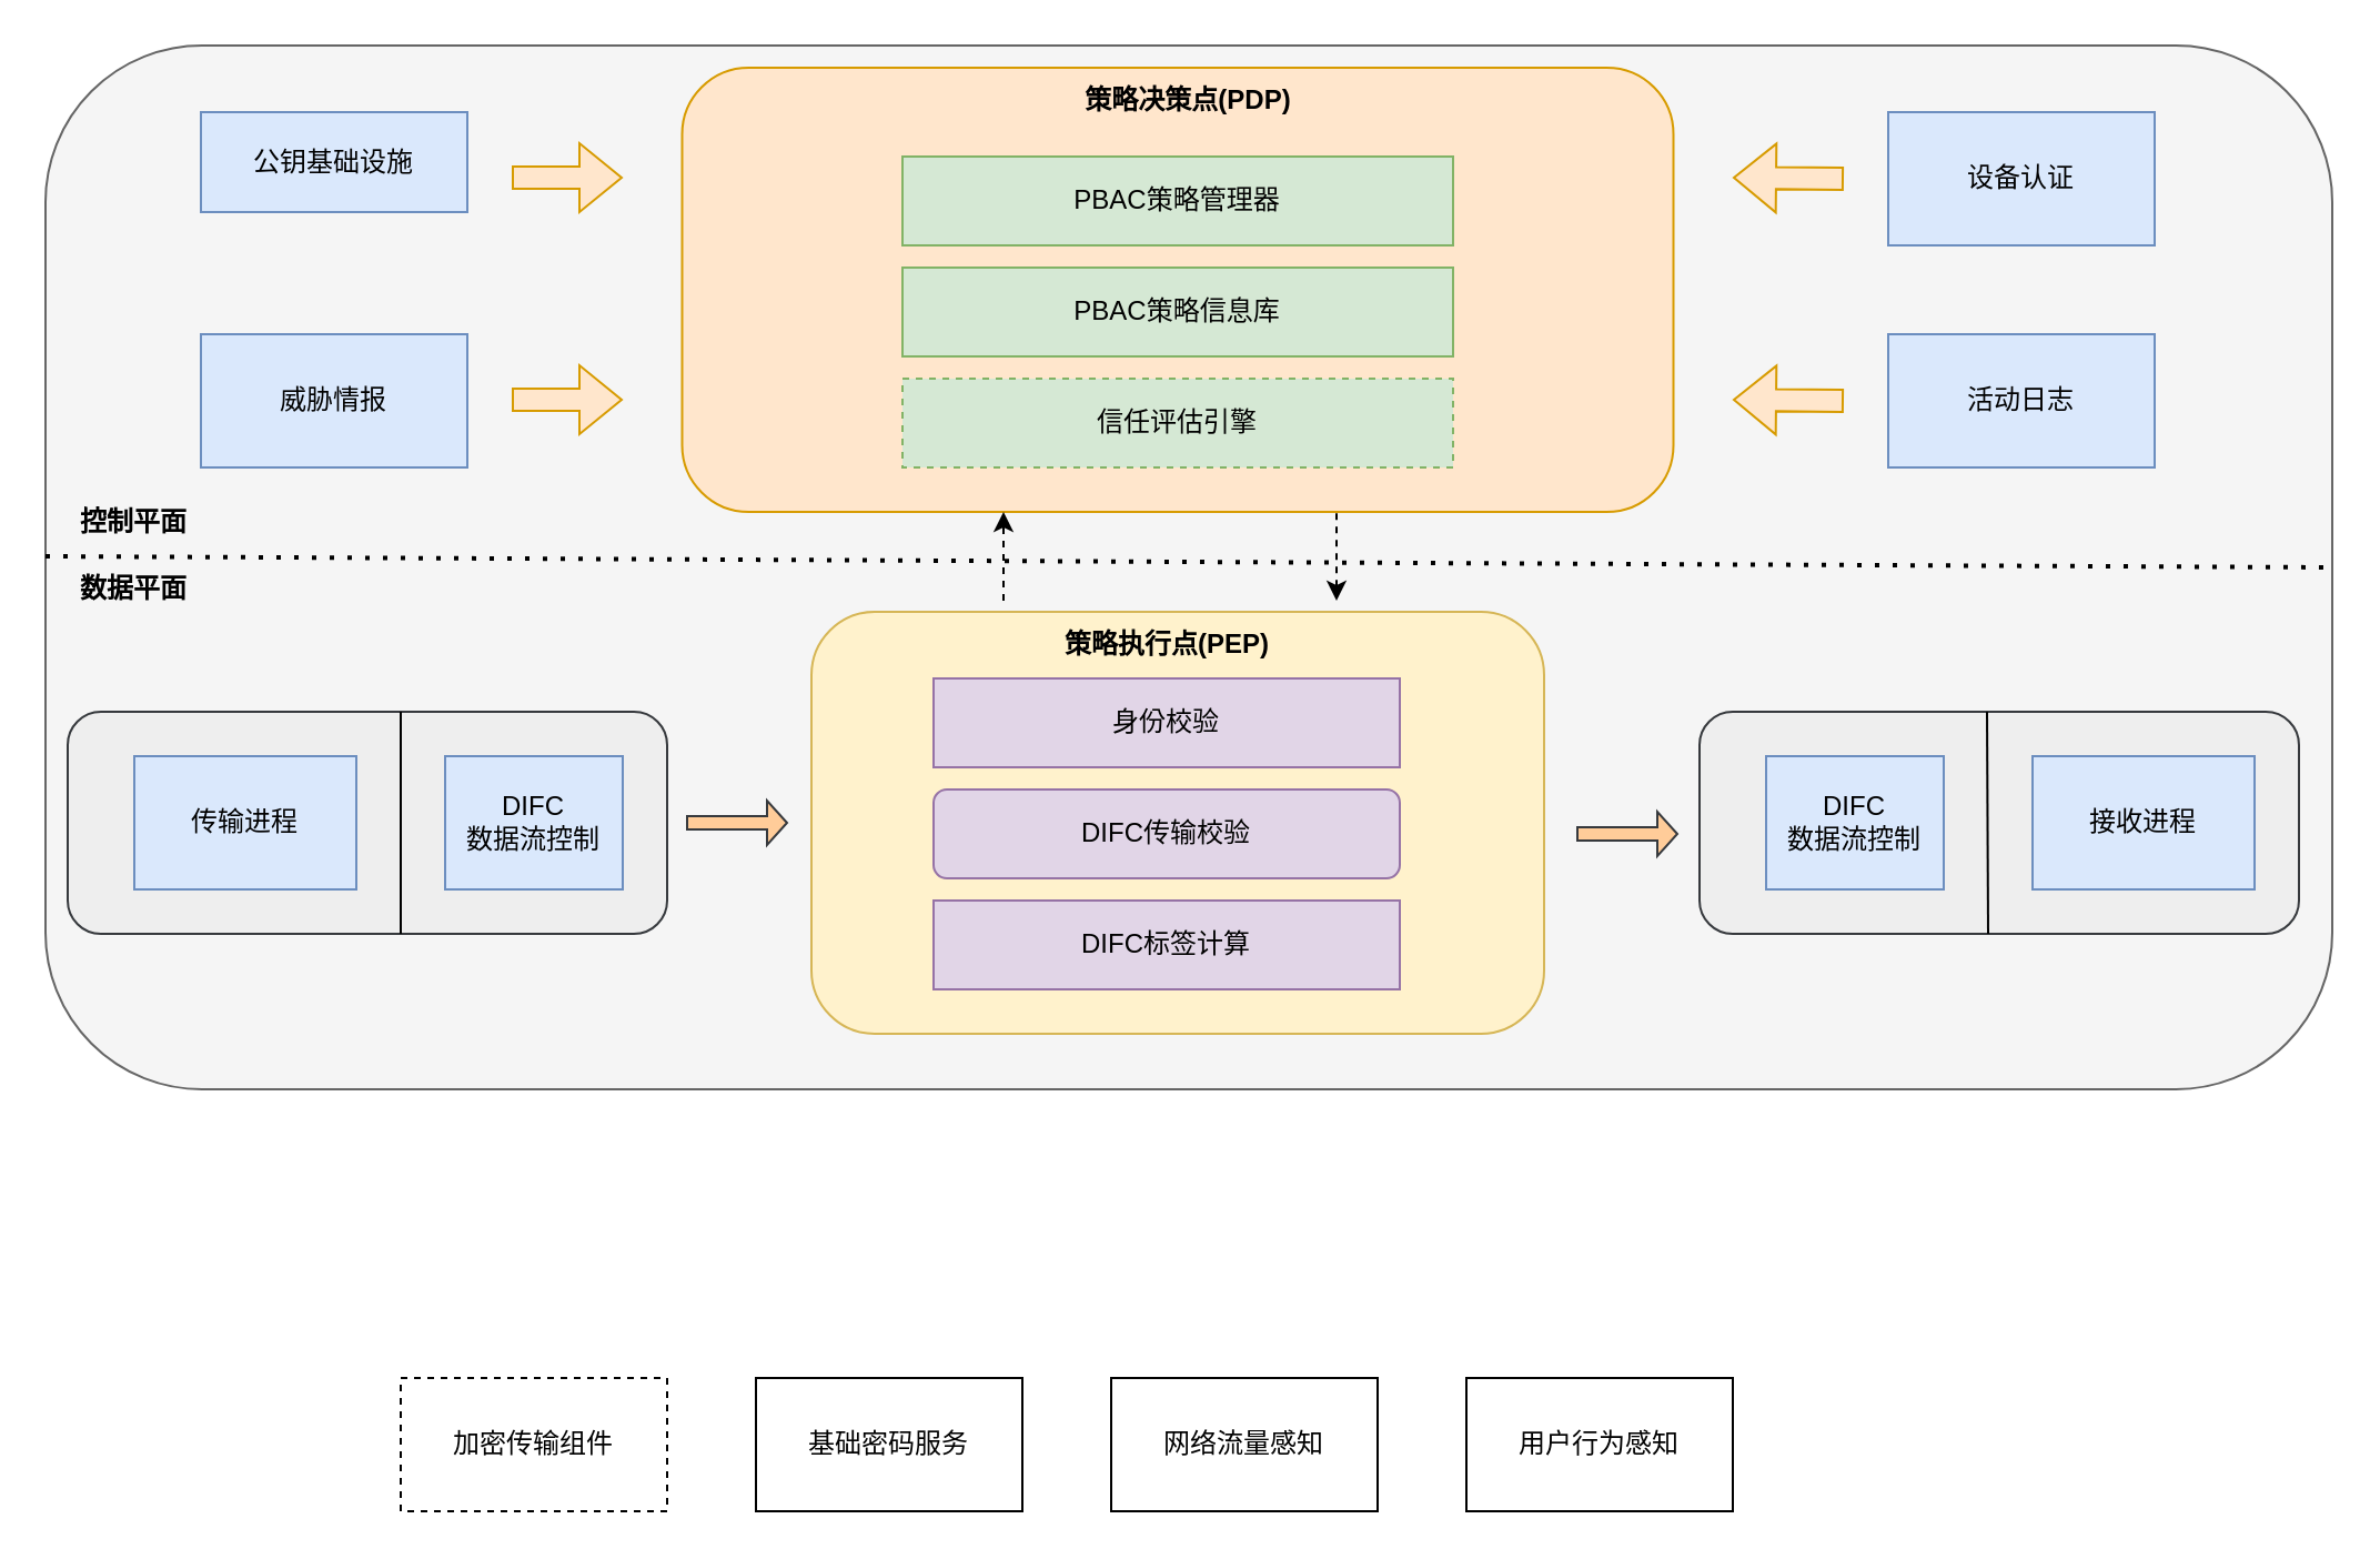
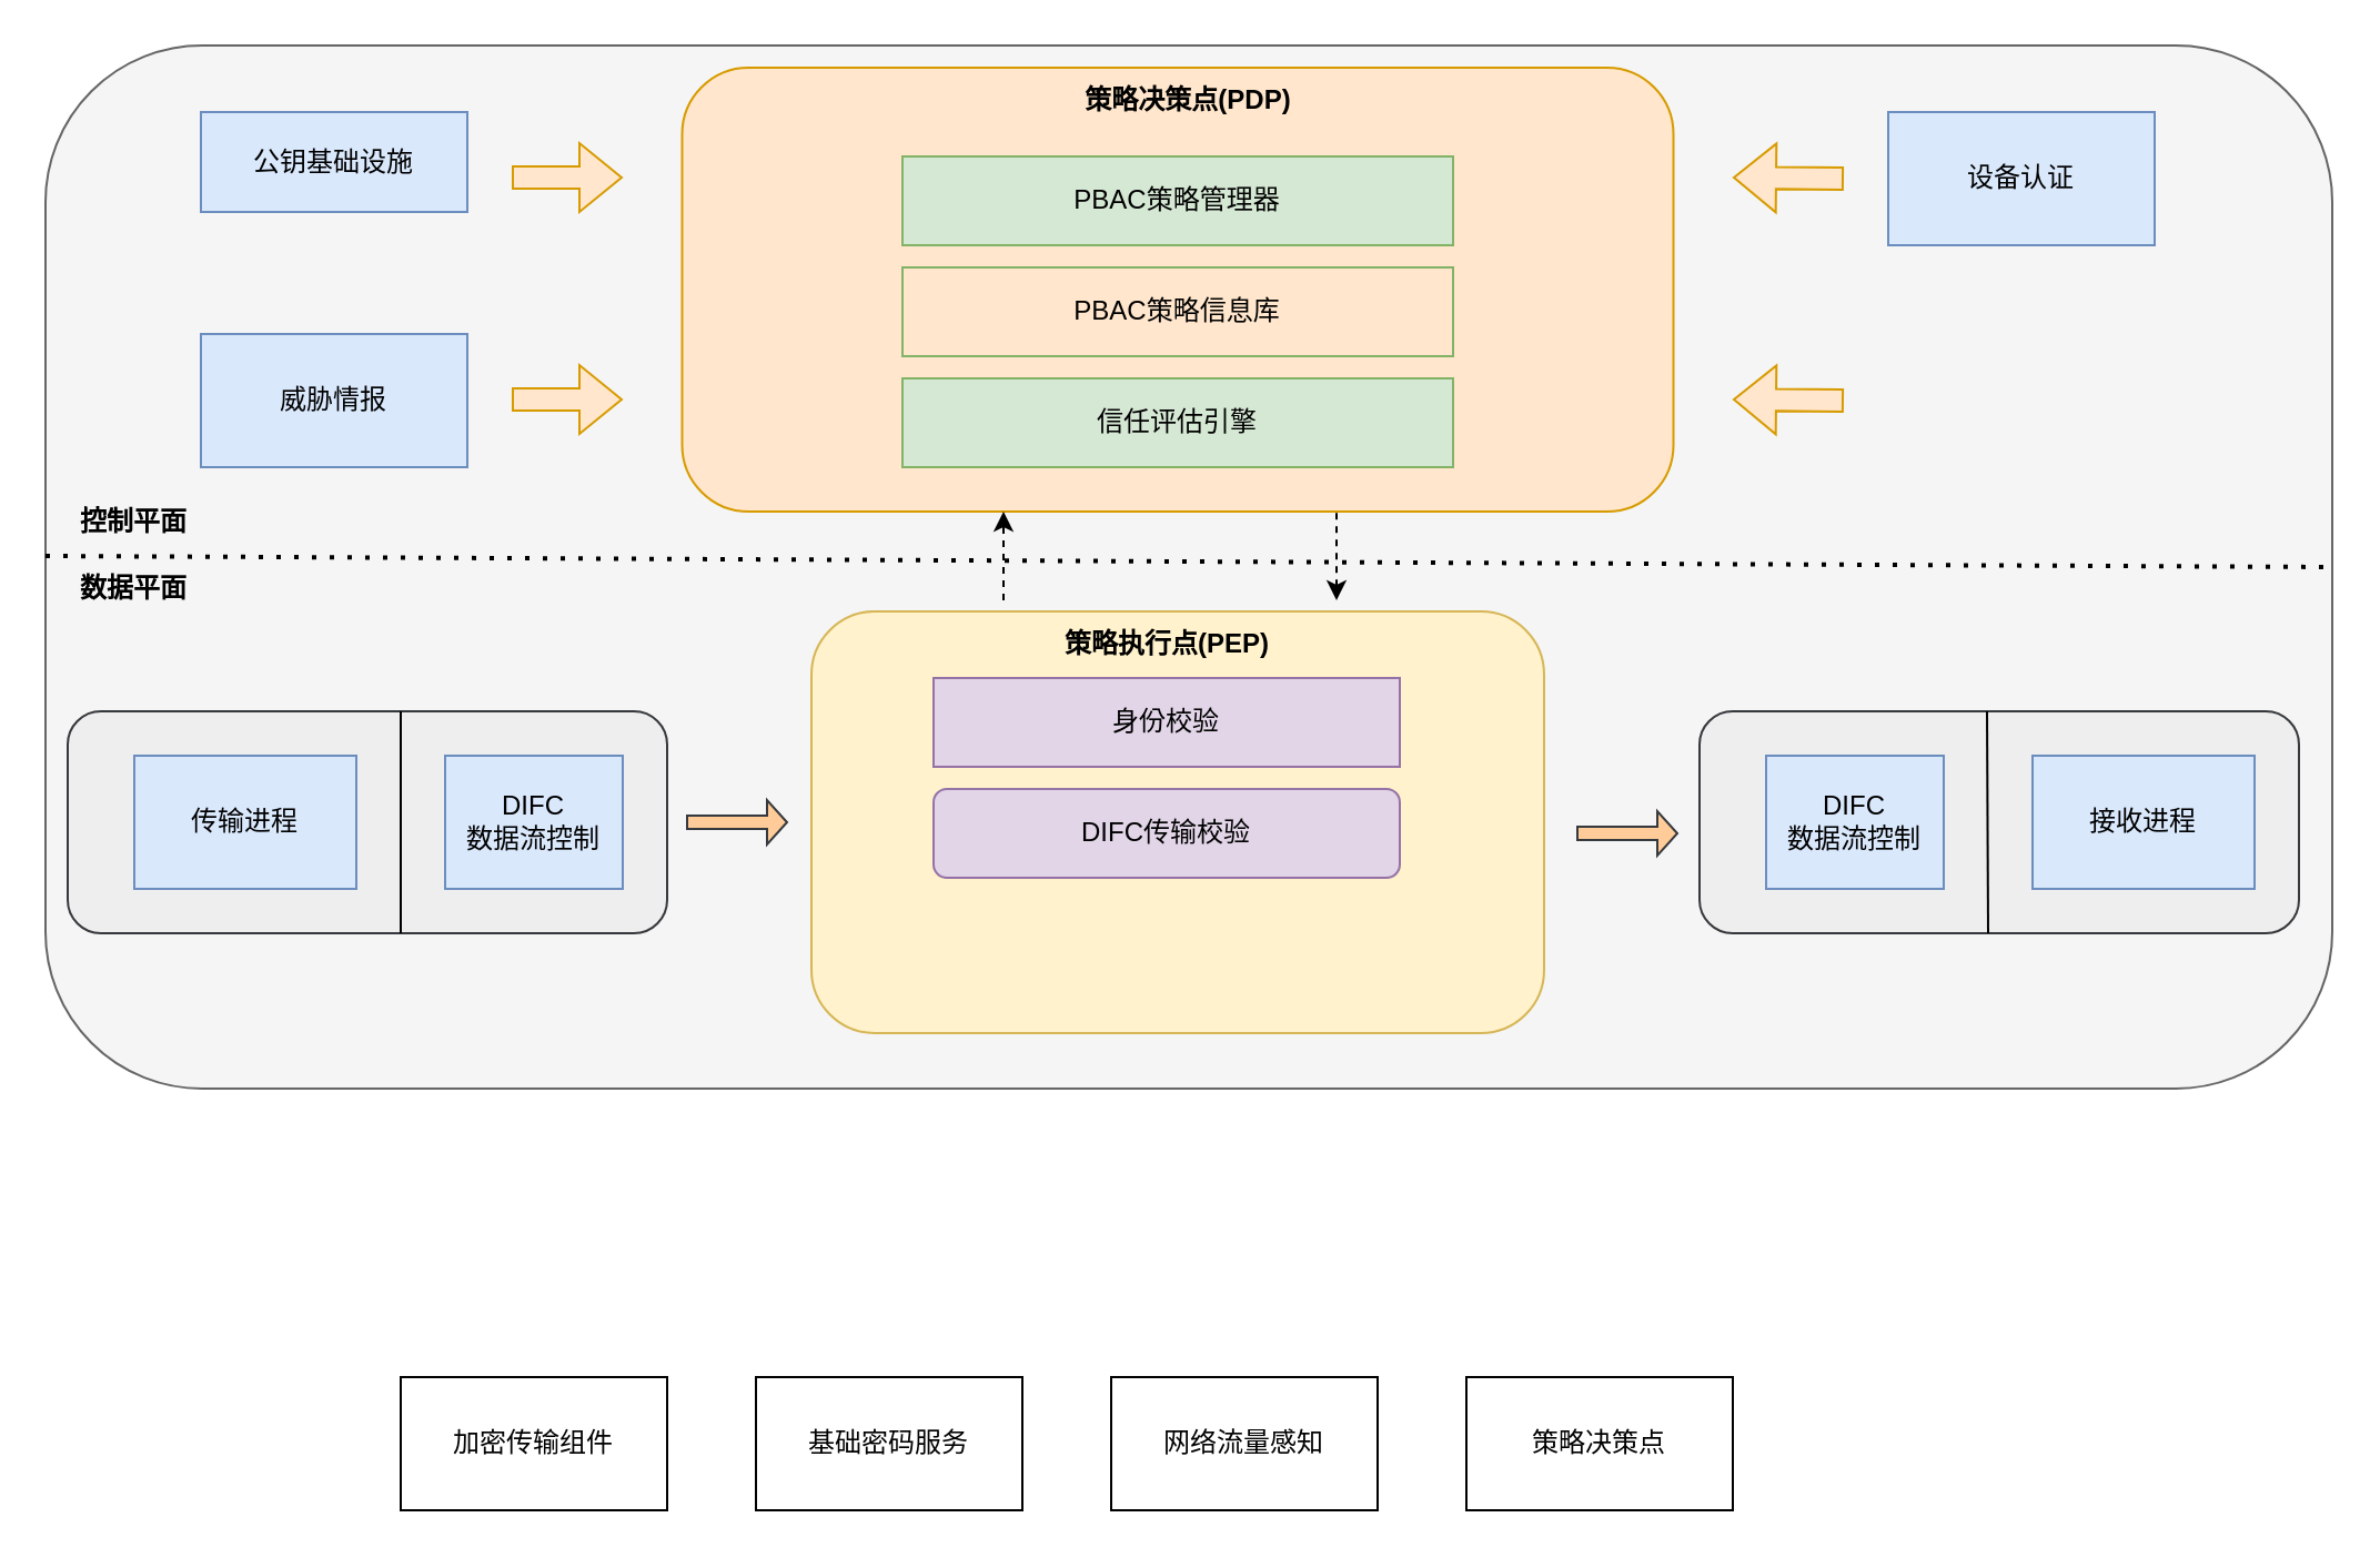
  <mxCell id="0" />
  <mxCell id="1" parent="0" />
  <mxCell id="2" value="" style="rounded=1;whiteSpace=wrap;html=1;fillColor=#f5f5f5;fontColor=#333333;strokeColor=#666666;" parent="1" vertex="1"><mxGeometry x="20" y="20" width="1030" height="470" as="geometry" /></mxCell>
  <mxCell id="3" value="" style="endArrow=none;dashed=1;html=1;dashPattern=1 3;strokeWidth=2;rounded=0;entryX=1;entryY=0.5;entryDx=0;entryDy=0;" parent="1" target="2" edge="1"><mxGeometry width="50" height="50" relative="1" as="geometry"><mxPoint x="20" y="250" as="sourcePoint" /><mxPoint x="70" y="200" as="targetPoint" /></mxGeometry></mxCell>
  <mxCell id="4" value="" style="rounded=1;whiteSpace=wrap;html=1;fillColor=#fff2cc;strokeColor=#d6b656;" parent="1" vertex="1"><mxGeometry x="365" y="275" width="330" height="190" as="geometry" /></mxCell>
  <mxCell id="5" value="&lt;b&gt;策略执行点(PEP)&lt;/b&gt;" style="text;html=1;strokeColor=none;fillColor=none;align=center;verticalAlign=middle;whiteSpace=wrap;rounded=0;" parent="1" vertex="1"><mxGeometry x="467.5" y="275" width="115" height="30" as="geometry" /></mxCell>
  <mxCell id="6" value="DIFC传输校验" style="whiteSpace=wrap;html=1;fillColor=#e1d5e7;strokeColor=#9673a6;rounded=1;" parent="1" vertex="1"><mxGeometry x="420" y="355" width="210" height="40" as="geometry" /></mxCell>
- <mxCell id="7" value="DIFC标签计算" style="rounded=0;whiteSpace=wrap;html=1;fillColor=#e1d5e7;strokeColor=#9673a6;" parent="1" vertex="1"><mxGeometry x="420" y="405" width="210" height="40" as="geometry" /></mxCell>
  <mxCell id="8" value="" style="rounded=1;whiteSpace=wrap;html=1;fillColor=#eeeeee;strokeColor=#36393d;" parent="1" vertex="1"><mxGeometry x="30" y="320" width="270" height="100" as="geometry" /></mxCell>
  <mxCell id="9" value="传输进程" style="rounded=0;whiteSpace=wrap;html=1;fillColor=#dae8fc;strokeColor=#6c8ebf;" parent="1" vertex="1"><mxGeometry x="60" y="340" width="100" height="60" as="geometry" /></mxCell>
  <mxCell id="10" value="DIFC&lt;br&gt;数据流控制" style="rounded=0;whiteSpace=wrap;html=1;fillColor=#dae8fc;strokeColor=#6c8ebf;" parent="1" vertex="1"><mxGeometry x="200" y="340" width="80" height="60" as="geometry" /></mxCell>
  <mxCell id="11" value="" style="rounded=1;whiteSpace=wrap;html=1;fillColor=#eeeeee;strokeColor=#36393d;" parent="1" vertex="1"><mxGeometry x="765" y="320" width="270" height="100" as="geometry" /></mxCell>
  <mxCell id="12" value="接收进程" style="rounded=0;whiteSpace=wrap;html=1;fillColor=#dae8fc;strokeColor=#6c8ebf;" parent="1" vertex="1"><mxGeometry x="915" y="340" width="100" height="60" as="geometry" /></mxCell>
  <mxCell id="13" value="DIFC&lt;br&gt;数据流控制" style="rounded=0;whiteSpace=wrap;html=1;fillColor=#dae8fc;strokeColor=#6c8ebf;" parent="1" vertex="1"><mxGeometry x="795" y="340" width="80" height="60" as="geometry" /></mxCell>
  <mxCell id="14" value="" style="rounded=1;whiteSpace=wrap;html=1;fillColor=#ffe6cc;strokeColor=#d79b00;" parent="1" vertex="1"><mxGeometry x="306.75" y="30" width="446.5" height="200" as="geometry" /></mxCell>
  <mxCell id="15" value="PBAC策略管理器" style="rounded=0;whiteSpace=wrap;html=1;fillColor=#d5e8d4;strokeColor=#82b366;" parent="1" vertex="1"><mxGeometry x="406" y="70" width="248" height="40" as="geometry" /></mxCell>
- <mxCell id="16" value="PBAC策略信息库" style="rounded=0;whiteSpace=wrap;html=1;fillColor=#d5e8d4;strokeColor=#82b366;" parent="1" vertex="1"><mxGeometry x="406" y="120" width="248" height="40" as="geometry" /></mxCell>
- <mxCell id="17" value="信任评估引擎" style="rounded=0;whiteSpace=wrap;html=1;fillColor=#d5e8d4;strokeColor=#82b366;dashed=1;" parent="1" vertex="1"><mxGeometry x="406" y="170" width="248" height="40" as="geometry" /></mxCell>
+ <mxCell id="16" value="PBAC策略信息库" style="rounded=0;whiteSpace=wrap;html=1;fillColor=#ffe6cc;strokeColor=#82b366;" parent="1" vertex="1"><mxGeometry x="406" y="120" width="248" height="40" as="geometry" /></mxCell>
+ <mxCell id="17" value="信任评估引擎" style="rounded=0;whiteSpace=wrap;html=1;fillColor=#d5e8d4;strokeColor=#82b366;" parent="1" vertex="1"><mxGeometry x="406" y="170" width="248" height="40" as="geometry" /></mxCell>
  <mxCell id="18" value="&lt;b&gt;策略决策点(PDP)&lt;/b&gt;" style="text;html=1;strokeColor=none;fillColor=none;align=center;verticalAlign=middle;whiteSpace=wrap;rounded=0;" parent="1" vertex="1"><mxGeometry x="481" y="30" width="108" height="30" as="geometry" /></mxCell>
  <mxCell id="19" value="公钥基础设施" style="rounded=0;whiteSpace=wrap;html=1;fillColor=#dae8fc;strokeColor=#6c8ebf;" parent="1" vertex="1"><mxGeometry x="90" y="50" width="120" height="45" as="geometry" /></mxCell>
  <mxCell id="20" value="威胁情报" style="rounded=0;whiteSpace=wrap;html=1;fillColor=#dae8fc;strokeColor=#6c8ebf;" parent="1" vertex="1"><mxGeometry x="90" y="150" width="120" height="60" as="geometry" /></mxCell>
  <mxCell id="21" value="设备认证" style="rounded=0;whiteSpace=wrap;html=1;fillColor=#dae8fc;strokeColor=#6c8ebf;" parent="1" vertex="1"><mxGeometry x="850" y="50" width="120" height="60" as="geometry" /></mxCell>
- <mxCell id="22" value="活动日志" style="rounded=0;whiteSpace=wrap;html=1;fillColor=#dae8fc;strokeColor=#6c8ebf;" parent="1" vertex="1"><mxGeometry x="850" y="150" width="120" height="60" as="geometry" /></mxCell>
  <mxCell id="23" value="" style="shape=flexArrow;endArrow=classic;html=1;rounded=0;fillColor=#ffe6cc;strokeColor=#d79b00;" parent="1" edge="1"><mxGeometry width="50" height="50" relative="1" as="geometry"><mxPoint x="230" y="79.5" as="sourcePoint" /><mxPoint x="280" y="79.5" as="targetPoint" /></mxGeometry></mxCell>
  <mxCell id="24" value="" style="shape=flexArrow;endArrow=classic;html=1;rounded=0;fillColor=#ffe6cc;strokeColor=#d79b00;" parent="1" edge="1"><mxGeometry width="50" height="50" relative="1" as="geometry"><mxPoint x="230" y="179.5" as="sourcePoint" /><mxPoint x="280" y="179.5" as="targetPoint" /></mxGeometry></mxCell>
  <mxCell id="25" value="" style="shape=flexArrow;endArrow=classic;html=1;rounded=0;fillColor=#ffe6cc;strokeColor=#d79b00;" parent="1" edge="1"><mxGeometry width="50" height="50" relative="1" as="geometry"><mxPoint x="830" y="80" as="sourcePoint" /><mxPoint x="780" y="79.5" as="targetPoint" /></mxGeometry></mxCell>
  <mxCell id="26" value="" style="shape=flexArrow;endArrow=classic;html=1;rounded=0;fillColor=#ffe6cc;strokeColor=#d79b00;" parent="1" edge="1"><mxGeometry width="50" height="50" relative="1" as="geometry"><mxPoint x="830" y="180" as="sourcePoint" /><mxPoint x="780" y="179.5" as="targetPoint" /></mxGeometry></mxCell>
  <mxCell id="27" value="" style="endArrow=classic;html=1;rounded=0;dashed=1;" parent="1" edge="1"><mxGeometry width="50" height="50" relative="1" as="geometry"><mxPoint x="451.5" y="270" as="sourcePoint" /><mxPoint x="451.5" y="230" as="targetPoint" /></mxGeometry></mxCell>
  <mxCell id="28" value="" style="endArrow=none;html=1;rounded=0;endFill=0;startArrow=classic;startFill=1;dashed=1;" parent="1" edge="1"><mxGeometry width="50" height="50" relative="1" as="geometry"><mxPoint x="601.5" y="270" as="sourcePoint" /><mxPoint x="601.5" y="230" as="targetPoint" /></mxGeometry></mxCell>
  <mxCell id="29" value="" style="endArrow=none;html=1;rounded=0;" parent="1" edge="1"><mxGeometry width="50" height="50" relative="1" as="geometry"><mxPoint x="180" y="420" as="sourcePoint" /><mxPoint x="180" y="320" as="targetPoint" /></mxGeometry></mxCell>
  <mxCell id="30" value="" style="endArrow=none;html=1;rounded=0;" parent="1" edge="1"><mxGeometry width="50" height="50" relative="1" as="geometry"><mxPoint x="895" y="420" as="sourcePoint" /><mxPoint x="894.5" y="320" as="targetPoint" /></mxGeometry></mxCell>
  <mxCell id="31" value="身份校验" style="rounded=0;whiteSpace=wrap;html=1;fillColor=#e1d5e7;strokeColor=#9673a6;" parent="1" vertex="1"><mxGeometry x="420" y="305" width="210" height="40" as="geometry" /></mxCell>
  <mxCell id="32" value="&lt;b&gt;数据平面&lt;/b&gt;" style="text;html=1;strokeColor=none;fillColor=none;align=center;verticalAlign=middle;whiteSpace=wrap;rounded=0;" parent="1" vertex="1"><mxGeometry x="30" y="250" width="60" height="30" as="geometry" /></mxCell>
  <mxCell id="33" value="&lt;b&gt;控制平面&lt;/b&gt;" style="text;html=1;strokeColor=none;fillColor=none;align=center;verticalAlign=middle;whiteSpace=wrap;rounded=0;" parent="1" vertex="1"><mxGeometry x="30" y="220" width="60" height="30" as="geometry" /></mxCell>
  <mxCell id="34" value="" style="shape=singleArrow;whiteSpace=wrap;html=1;fillColor=#ffcc99;strokeColor=#36393d;" parent="1" vertex="1"><mxGeometry x="309" y="360" width="45" height="20" as="geometry" /></mxCell>
  <mxCell id="35" value="" style="shape=singleArrow;whiteSpace=wrap;html=1;fillColor=#ffcc99;strokeColor=#36393d;" parent="1" vertex="1"><mxGeometry x="710" y="365" width="45" height="20" as="geometry" /></mxCell>
- <mxCell id="36" value="加密传输组件" style="rounded=0;whiteSpace=wrap;html=1;dashed=1;" vertex="1" parent="1"><mxGeometry x="180" y="620" width="120" height="60" as="geometry" /></mxCell>
+ <mxCell id="36" value="加密传输组件" style="rounded=0;whiteSpace=wrap;html=1;" vertex="1" parent="1"><mxGeometry x="180" y="620" width="120" height="60" as="geometry" /></mxCell>
  <mxCell id="37" value="基础密码服务" style="rounded=0;whiteSpace=wrap;html=1;" vertex="1" parent="1"><mxGeometry x="340" y="620" width="120" height="60" as="geometry" /></mxCell>
  <mxCell id="38" value="网络流量感知" style="rounded=0;whiteSpace=wrap;html=1;" vertex="1" parent="1"><mxGeometry x="500" y="620" width="120" height="60" as="geometry" /></mxCell>
- <mxCell id="39" value="用户行为感知" style="rounded=0;whiteSpace=wrap;html=1;" vertex="1" parent="1"><mxGeometry x="660" y="620" width="120" height="60" as="geometry" /></mxCell>
+ <mxCell id="39" value="策略决策点" style="rounded=0;whiteSpace=wrap;html=1;" vertex="1" parent="1"><mxGeometry x="660" y="620" width="120" height="60" as="geometry" /></mxCell>
